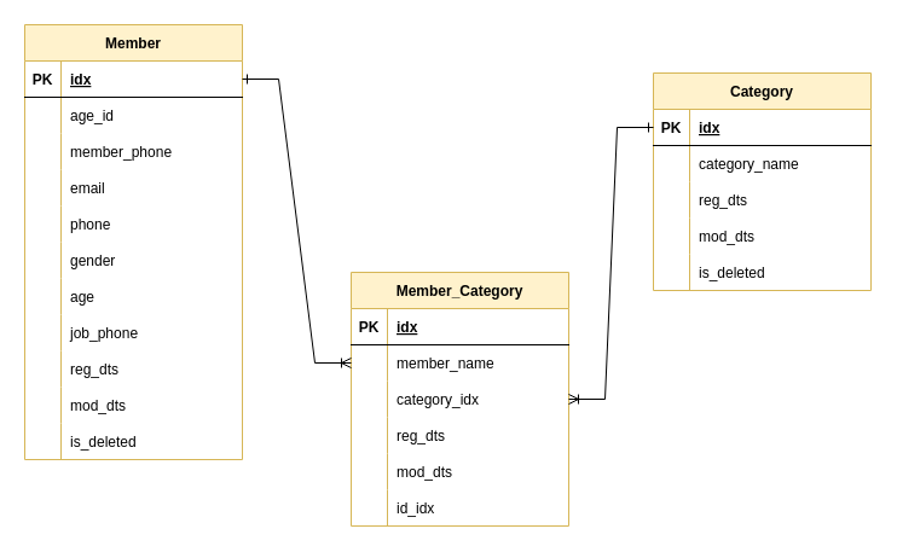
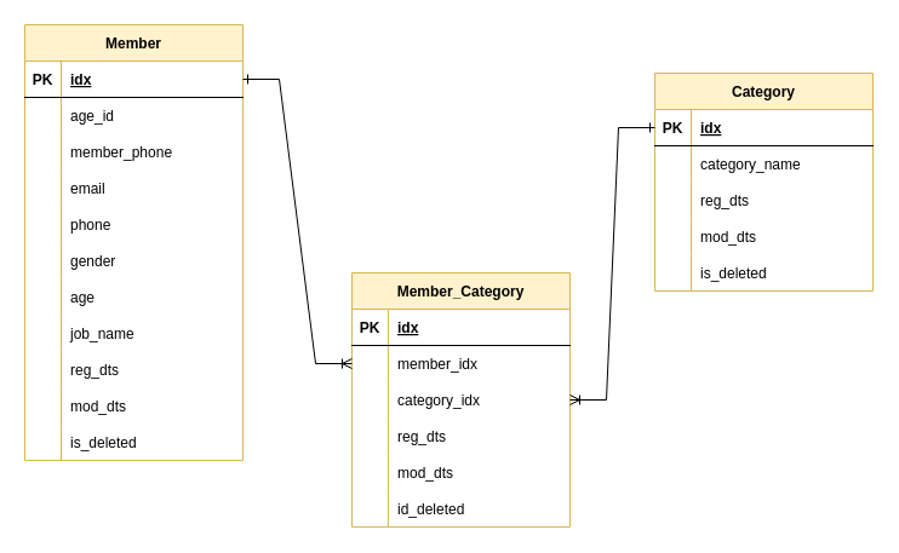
  <mxCell id="0" />
  <mxCell id="1" parent="0" />
  <mxCell id="2" value="Member" style="shape=table;startSize=30;container=1;collapsible=1;childLayout=tableLayout;fixedRows=1;rowLines=0;fontStyle=1;align=center;resizeLast=1;fillColor=#fff2cc;strokeColor=#d6b656;" vertex="1" parent="1"><mxGeometry x="20" y="20" width="180" height="360" as="geometry" /></mxCell>
  <mxCell id="3" value="" style="shape=tableRow;horizontal=0;startSize=0;swimlaneHead=0;swimlaneBody=0;fillColor=none;collapsible=0;dropTarget=0;points=[[0,0.5],[1,0.5]];portConstraint=eastwest;top=0;left=0;right=0;bottom=1;" vertex="1" parent="2"><mxGeometry y="30" width="180" height="30" as="geometry" /></mxCell>
  <mxCell id="4" value="PK" style="shape=partialRectangle;connectable=0;fillColor=none;top=0;left=0;bottom=0;right=0;fontStyle=1;overflow=hidden;" vertex="1" parent="3"><mxGeometry width="30" height="30" as="geometry"><mxRectangle width="30" height="30" as="alternateBounds" /></mxGeometry></mxCell>
  <mxCell id="5" value="idx" style="shape=partialRectangle;connectable=0;fillColor=none;top=0;left=0;bottom=0;right=0;align=left;spacingLeft=6;fontStyle=5;overflow=hidden;" vertex="1" parent="3"><mxGeometry x="30" width="150" height="30" as="geometry"><mxRectangle width="150" height="30" as="alternateBounds" /></mxGeometry></mxCell>
  <mxCell id="6" value="" style="shape=tableRow;horizontal=0;startSize=0;swimlaneHead=0;swimlaneBody=0;fillColor=none;collapsible=0;dropTarget=0;points=[[0,0.5],[1,0.5]];portConstraint=eastwest;top=0;left=0;right=0;bottom=0;" vertex="1" parent="2"><mxGeometry y="60" width="180" height="30" as="geometry" /></mxCell>
  <mxCell id="7" value="" style="shape=partialRectangle;connectable=0;fillColor=none;top=0;left=0;bottom=0;right=0;editable=1;overflow=hidden;" vertex="1" parent="6"><mxGeometry width="30" height="30" as="geometry"><mxRectangle width="30" height="30" as="alternateBounds" /></mxGeometry></mxCell>
  <mxCell id="8" value="age_id" style="shape=partialRectangle;connectable=0;fillColor=none;top=0;left=0;bottom=0;right=0;align=left;spacingLeft=6;overflow=hidden;" vertex="1" parent="6"><mxGeometry x="30" width="150" height="30" as="geometry"><mxRectangle width="150" height="30" as="alternateBounds" /></mxGeometry></mxCell>
  <mxCell id="9" value="" style="shape=tableRow;horizontal=0;startSize=0;swimlaneHead=0;swimlaneBody=0;fillColor=none;collapsible=0;dropTarget=0;points=[[0,0.5],[1,0.5]];portConstraint=eastwest;top=0;left=0;right=0;bottom=0;" vertex="1" parent="2"><mxGeometry y="90" width="180" height="30" as="geometry" /></mxCell>
  <mxCell id="10" value="" style="shape=partialRectangle;connectable=0;fillColor=none;top=0;left=0;bottom=0;right=0;editable=1;overflow=hidden;" vertex="1" parent="9"><mxGeometry width="30" height="30" as="geometry"><mxRectangle width="30" height="30" as="alternateBounds" /></mxGeometry></mxCell>
  <mxCell id="11" value="member_phone" style="shape=partialRectangle;connectable=0;fillColor=none;top=0;left=0;bottom=0;right=0;align=left;spacingLeft=6;overflow=hidden;" vertex="1" parent="9"><mxGeometry x="30" width="150" height="30" as="geometry"><mxRectangle width="150" height="30" as="alternateBounds" /></mxGeometry></mxCell>
  <mxCell id="12" value="" style="shape=tableRow;horizontal=0;startSize=0;swimlaneHead=0;swimlaneBody=0;fillColor=none;collapsible=0;dropTarget=0;points=[[0,0.5],[1,0.5]];portConstraint=eastwest;top=0;left=0;right=0;bottom=0;" vertex="1" parent="2"><mxGeometry y="120" width="180" height="30" as="geometry" /></mxCell>
  <mxCell id="13" value="" style="shape=partialRectangle;connectable=0;fillColor=none;top=0;left=0;bottom=0;right=0;editable=1;overflow=hidden;" vertex="1" parent="12"><mxGeometry width="30" height="30" as="geometry"><mxRectangle width="30" height="30" as="alternateBounds" /></mxGeometry></mxCell>
  <mxCell id="14" value="email" style="shape=partialRectangle;connectable=0;fillColor=none;top=0;left=0;bottom=0;right=0;align=left;spacingLeft=6;overflow=hidden;" vertex="1" parent="12"><mxGeometry x="30" width="150" height="30" as="geometry"><mxRectangle width="150" height="30" as="alternateBounds" /></mxGeometry></mxCell>
  <mxCell id="15" value="" style="shape=tableRow;horizontal=0;startSize=0;swimlaneHead=0;swimlaneBody=0;fillColor=none;collapsible=0;dropTarget=0;points=[[0,0.5],[1,0.5]];portConstraint=eastwest;top=0;left=0;right=0;bottom=0;" vertex="1" parent="2"><mxGeometry y="150" width="180" height="30" as="geometry" /></mxCell>
  <mxCell id="16" value="" style="shape=partialRectangle;connectable=0;fillColor=none;top=0;left=0;bottom=0;right=0;editable=1;overflow=hidden;" vertex="1" parent="15"><mxGeometry width="30" height="30" as="geometry"><mxRectangle width="30" height="30" as="alternateBounds" /></mxGeometry></mxCell>
  <mxCell id="17" value="phone" style="shape=partialRectangle;connectable=0;fillColor=none;top=0;left=0;bottom=0;right=0;align=left;spacingLeft=6;overflow=hidden;" vertex="1" parent="15"><mxGeometry x="30" width="150" height="30" as="geometry"><mxRectangle width="150" height="30" as="alternateBounds" /></mxGeometry></mxCell>
  <mxCell id="18" value="" style="shape=tableRow;horizontal=0;startSize=0;swimlaneHead=0;swimlaneBody=0;fillColor=none;collapsible=0;dropTarget=0;points=[[0,0.5],[1,0.5]];portConstraint=eastwest;top=0;left=0;right=0;bottom=0;" vertex="1" parent="2"><mxGeometry y="180" width="180" height="30" as="geometry" /></mxCell>
  <mxCell id="19" value="" style="shape=partialRectangle;connectable=0;fillColor=none;top=0;left=0;bottom=0;right=0;editable=1;overflow=hidden;" vertex="1" parent="18"><mxGeometry width="30" height="30" as="geometry"><mxRectangle width="30" height="30" as="alternateBounds" /></mxGeometry></mxCell>
  <mxCell id="20" value="gender" style="shape=partialRectangle;connectable=0;fillColor=none;top=0;left=0;bottom=0;right=0;align=left;spacingLeft=6;overflow=hidden;" vertex="1" parent="18"><mxGeometry x="30" width="150" height="30" as="geometry"><mxRectangle width="150" height="30" as="alternateBounds" /></mxGeometry></mxCell>
  <mxCell id="21" value="" style="shape=tableRow;horizontal=0;startSize=0;swimlaneHead=0;swimlaneBody=0;fillColor=none;collapsible=0;dropTarget=0;points=[[0,0.5],[1,0.5]];portConstraint=eastwest;top=0;left=0;right=0;bottom=0;" vertex="1" parent="2"><mxGeometry y="210" width="180" height="30" as="geometry" /></mxCell>
  <mxCell id="22" value="" style="shape=partialRectangle;connectable=0;fillColor=none;top=0;left=0;bottom=0;right=0;editable=1;overflow=hidden;" vertex="1" parent="21"><mxGeometry width="30" height="30" as="geometry"><mxRectangle width="30" height="30" as="alternateBounds" /></mxGeometry></mxCell>
  <mxCell id="23" value="age" style="shape=partialRectangle;connectable=0;fillColor=none;top=0;left=0;bottom=0;right=0;align=left;spacingLeft=6;overflow=hidden;" vertex="1" parent="21"><mxGeometry x="30" width="150" height="30" as="geometry"><mxRectangle width="150" height="30" as="alternateBounds" /></mxGeometry></mxCell>
  <mxCell id="24" value="" style="shape=tableRow;horizontal=0;startSize=0;swimlaneHead=0;swimlaneBody=0;fillColor=none;collapsible=0;dropTarget=0;points=[[0,0.5],[1,0.5]];portConstraint=eastwest;top=0;left=0;right=0;bottom=0;" vertex="1" parent="2"><mxGeometry y="240" width="180" height="30" as="geometry" /></mxCell>
  <mxCell id="25" value="" style="shape=partialRectangle;connectable=0;fillColor=none;top=0;left=0;bottom=0;right=0;editable=1;overflow=hidden;" vertex="1" parent="24"><mxGeometry width="30" height="30" as="geometry"><mxRectangle width="30" height="30" as="alternateBounds" /></mxGeometry></mxCell>
- <mxCell id="26" value="job_phone" style="shape=partialRectangle;connectable=0;fillColor=none;top=0;left=0;bottom=0;right=0;align=left;spacingLeft=6;overflow=hidden;" vertex="1" parent="24"><mxGeometry x="30" width="150" height="30" as="geometry"><mxRectangle width="150" height="30" as="alternateBounds" /></mxGeometry></mxCell>
+ <mxCell id="26" value="job_name" style="shape=partialRectangle;connectable=0;fillColor=none;top=0;left=0;bottom=0;right=0;align=left;spacingLeft=6;overflow=hidden;" vertex="1" parent="24"><mxGeometry x="30" width="150" height="30" as="geometry"><mxRectangle width="150" height="30" as="alternateBounds" /></mxGeometry></mxCell>
  <mxCell id="27" value="" style="shape=tableRow;horizontal=0;startSize=0;swimlaneHead=0;swimlaneBody=0;fillColor=none;collapsible=0;dropTarget=0;points=[[0,0.5],[1,0.5]];portConstraint=eastwest;top=0;left=0;right=0;bottom=0;" vertex="1" parent="2"><mxGeometry y="270" width="180" height="30" as="geometry" /></mxCell>
  <mxCell id="28" value="" style="shape=partialRectangle;connectable=0;fillColor=none;top=0;left=0;bottom=0;right=0;editable=1;overflow=hidden;" vertex="1" parent="27"><mxGeometry width="30" height="30" as="geometry"><mxRectangle width="30" height="30" as="alternateBounds" /></mxGeometry></mxCell>
  <mxCell id="29" value="reg_dts" style="shape=partialRectangle;connectable=0;fillColor=none;top=0;left=0;bottom=0;right=0;align=left;spacingLeft=6;overflow=hidden;" vertex="1" parent="27"><mxGeometry x="30" width="150" height="30" as="geometry"><mxRectangle width="150" height="30" as="alternateBounds" /></mxGeometry></mxCell>
  <mxCell id="30" value="" style="shape=tableRow;horizontal=0;startSize=0;swimlaneHead=0;swimlaneBody=0;fillColor=none;collapsible=0;dropTarget=0;points=[[0,0.5],[1,0.5]];portConstraint=eastwest;top=0;left=0;right=0;bottom=0;" vertex="1" parent="2"><mxGeometry y="300" width="180" height="30" as="geometry" /></mxCell>
  <mxCell id="31" value="" style="shape=partialRectangle;connectable=0;fillColor=none;top=0;left=0;bottom=0;right=0;editable=1;overflow=hidden;" vertex="1" parent="30"><mxGeometry width="30" height="30" as="geometry"><mxRectangle width="30" height="30" as="alternateBounds" /></mxGeometry></mxCell>
  <mxCell id="32" value="mod_dts" style="shape=partialRectangle;connectable=0;fillColor=none;top=0;left=0;bottom=0;right=0;align=left;spacingLeft=6;overflow=hidden;" vertex="1" parent="30"><mxGeometry x="30" width="150" height="30" as="geometry"><mxRectangle width="150" height="30" as="alternateBounds" /></mxGeometry></mxCell>
  <mxCell id="33" value="" style="shape=tableRow;horizontal=0;startSize=0;swimlaneHead=0;swimlaneBody=0;fillColor=none;collapsible=0;dropTarget=0;points=[[0,0.5],[1,0.5]];portConstraint=eastwest;top=0;left=0;right=0;bottom=0;" vertex="1" parent="2"><mxGeometry y="330" width="180" height="30" as="geometry" /></mxCell>
  <mxCell id="34" value="" style="shape=partialRectangle;connectable=0;fillColor=none;top=0;left=0;bottom=0;right=0;editable=1;overflow=hidden;" vertex="1" parent="33"><mxGeometry width="30" height="30" as="geometry"><mxRectangle width="30" height="30" as="alternateBounds" /></mxGeometry></mxCell>
  <mxCell id="35" value="is_deleted" style="shape=partialRectangle;connectable=0;fillColor=none;top=0;left=0;bottom=0;right=0;align=left;spacingLeft=6;overflow=hidden;" vertex="1" parent="33"><mxGeometry x="30" width="150" height="30" as="geometry"><mxRectangle width="150" height="30" as="alternateBounds" /></mxGeometry></mxCell>
  <mxCell id="36" value="Category" style="shape=table;startSize=30;container=1;collapsible=1;childLayout=tableLayout;fixedRows=1;rowLines=0;fontStyle=1;align=center;resizeLast=1;fillColor=#fff2cc;strokeColor=#d6b656;" vertex="1" parent="1"><mxGeometry x="540" y="60" width="180" height="180" as="geometry" /></mxCell>
  <mxCell id="37" value="" style="shape=tableRow;horizontal=0;startSize=0;swimlaneHead=0;swimlaneBody=0;fillColor=none;collapsible=0;dropTarget=0;points=[[0,0.5],[1,0.5]];portConstraint=eastwest;top=0;left=0;right=0;bottom=1;" vertex="1" parent="36"><mxGeometry y="30" width="180" height="30" as="geometry" /></mxCell>
  <mxCell id="38" value="PK" style="shape=partialRectangle;connectable=0;fillColor=none;top=0;left=0;bottom=0;right=0;fontStyle=1;overflow=hidden;" vertex="1" parent="37"><mxGeometry width="30" height="30" as="geometry"><mxRectangle width="30" height="30" as="alternateBounds" /></mxGeometry></mxCell>
  <mxCell id="39" value="idx" style="shape=partialRectangle;connectable=0;fillColor=none;top=0;left=0;bottom=0;right=0;align=left;spacingLeft=6;fontStyle=5;overflow=hidden;" vertex="1" parent="37"><mxGeometry x="30" width="150" height="30" as="geometry"><mxRectangle width="150" height="30" as="alternateBounds" /></mxGeometry></mxCell>
  <mxCell id="40" value="" style="shape=tableRow;horizontal=0;startSize=0;swimlaneHead=0;swimlaneBody=0;fillColor=none;collapsible=0;dropTarget=0;points=[[0,0.5],[1,0.5]];portConstraint=eastwest;top=0;left=0;right=0;bottom=0;" vertex="1" parent="36"><mxGeometry y="60" width="180" height="30" as="geometry" /></mxCell>
  <mxCell id="41" value="" style="shape=partialRectangle;connectable=0;fillColor=none;top=0;left=0;bottom=0;right=0;editable=1;overflow=hidden;" vertex="1" parent="40"><mxGeometry width="30" height="30" as="geometry"><mxRectangle width="30" height="30" as="alternateBounds" /></mxGeometry></mxCell>
  <mxCell id="42" value="category_name" style="shape=partialRectangle;connectable=0;fillColor=none;top=0;left=0;bottom=0;right=0;align=left;spacingLeft=6;overflow=hidden;" vertex="1" parent="40"><mxGeometry x="30" width="150" height="30" as="geometry"><mxRectangle width="150" height="30" as="alternateBounds" /></mxGeometry></mxCell>
  <mxCell id="43" value="" style="shape=tableRow;horizontal=0;startSize=0;swimlaneHead=0;swimlaneBody=0;fillColor=none;collapsible=0;dropTarget=0;points=[[0,0.5],[1,0.5]];portConstraint=eastwest;top=0;left=0;right=0;bottom=0;" vertex="1" parent="36"><mxGeometry y="90" width="180" height="30" as="geometry" /></mxCell>
  <mxCell id="44" value="" style="shape=partialRectangle;connectable=0;fillColor=none;top=0;left=0;bottom=0;right=0;editable=1;overflow=hidden;" vertex="1" parent="43"><mxGeometry width="30" height="30" as="geometry"><mxRectangle width="30" height="30" as="alternateBounds" /></mxGeometry></mxCell>
  <mxCell id="45" value="reg_dts" style="shape=partialRectangle;connectable=0;fillColor=none;top=0;left=0;bottom=0;right=0;align=left;spacingLeft=6;overflow=hidden;" vertex="1" parent="43"><mxGeometry x="30" width="150" height="30" as="geometry"><mxRectangle width="150" height="30" as="alternateBounds" /></mxGeometry></mxCell>
  <mxCell id="46" value="" style="shape=tableRow;horizontal=0;startSize=0;swimlaneHead=0;swimlaneBody=0;fillColor=none;collapsible=0;dropTarget=0;points=[[0,0.5],[1,0.5]];portConstraint=eastwest;top=0;left=0;right=0;bottom=0;" vertex="1" parent="36"><mxGeometry y="120" width="180" height="30" as="geometry" /></mxCell>
  <mxCell id="47" value="" style="shape=partialRectangle;connectable=0;fillColor=none;top=0;left=0;bottom=0;right=0;editable=1;overflow=hidden;" vertex="1" parent="46"><mxGeometry width="30" height="30" as="geometry"><mxRectangle width="30" height="30" as="alternateBounds" /></mxGeometry></mxCell>
  <mxCell id="48" value="mod_dts" style="shape=partialRectangle;connectable=0;fillColor=none;top=0;left=0;bottom=0;right=0;align=left;spacingLeft=6;overflow=hidden;" vertex="1" parent="46"><mxGeometry x="30" width="150" height="30" as="geometry"><mxRectangle width="150" height="30" as="alternateBounds" /></mxGeometry></mxCell>
  <mxCell id="49" value="" style="shape=tableRow;horizontal=0;startSize=0;swimlaneHead=0;swimlaneBody=0;fillColor=none;collapsible=0;dropTarget=0;points=[[0,0.5],[1,0.5]];portConstraint=eastwest;top=0;left=0;right=0;bottom=0;" vertex="1" parent="36"><mxGeometry y="150" width="180" height="30" as="geometry" /></mxCell>
  <mxCell id="50" value="" style="shape=partialRectangle;connectable=0;fillColor=none;top=0;left=0;bottom=0;right=0;editable=1;overflow=hidden;" vertex="1" parent="49"><mxGeometry width="30" height="30" as="geometry"><mxRectangle width="30" height="30" as="alternateBounds" /></mxGeometry></mxCell>
  <mxCell id="51" value="is_deleted" style="shape=partialRectangle;connectable=0;fillColor=none;top=0;left=0;bottom=0;right=0;align=left;spacingLeft=6;overflow=hidden;" vertex="1" parent="49"><mxGeometry x="30" width="150" height="30" as="geometry"><mxRectangle width="150" height="30" as="alternateBounds" /></mxGeometry></mxCell>
  <mxCell id="52" value="Member_Category" style="shape=table;startSize=30;container=1;collapsible=1;childLayout=tableLayout;fixedRows=1;rowLines=0;fontStyle=1;align=center;resizeLast=1;fillColor=#fff2cc;strokeColor=#d6b656;" vertex="1" parent="1"><mxGeometry x="290" y="225" width="180" height="210" as="geometry" /></mxCell>
  <mxCell id="53" value="" style="shape=tableRow;horizontal=0;startSize=0;swimlaneHead=0;swimlaneBody=0;fillColor=none;collapsible=0;dropTarget=0;points=[[0,0.5],[1,0.5]];portConstraint=eastwest;top=0;left=0;right=0;bottom=1;" vertex="1" parent="52"><mxGeometry y="30" width="180" height="30" as="geometry" /></mxCell>
  <mxCell id="54" value="PK" style="shape=partialRectangle;connectable=0;fillColor=none;top=0;left=0;bottom=0;right=0;fontStyle=1;overflow=hidden;" vertex="1" parent="53"><mxGeometry width="30" height="30" as="geometry"><mxRectangle width="30" height="30" as="alternateBounds" /></mxGeometry></mxCell>
  <mxCell id="55" value="idx" style="shape=partialRectangle;connectable=0;fillColor=none;top=0;left=0;bottom=0;right=0;align=left;spacingLeft=6;fontStyle=5;overflow=hidden;" vertex="1" parent="53"><mxGeometry x="30" width="150" height="30" as="geometry"><mxRectangle width="150" height="30" as="alternateBounds" /></mxGeometry></mxCell>
  <mxCell id="56" value="" style="shape=tableRow;horizontal=0;startSize=0;swimlaneHead=0;swimlaneBody=0;fillColor=none;collapsible=0;dropTarget=0;points=[[0,0.5],[1,0.5]];portConstraint=eastwest;top=0;left=0;right=0;bottom=0;" vertex="1" parent="52"><mxGeometry y="60" width="180" height="30" as="geometry" /></mxCell>
  <mxCell id="57" value="" style="shape=partialRectangle;connectable=0;fillColor=none;top=0;left=0;bottom=0;right=0;editable=1;overflow=hidden;" vertex="1" parent="56"><mxGeometry width="30" height="30" as="geometry"><mxRectangle width="30" height="30" as="alternateBounds" /></mxGeometry></mxCell>
- <mxCell id="58" value="member_name" style="shape=partialRectangle;connectable=0;fillColor=none;top=0;left=0;bottom=0;right=0;align=left;spacingLeft=6;overflow=hidden;" vertex="1" parent="56"><mxGeometry x="30" width="150" height="30" as="geometry"><mxRectangle width="150" height="30" as="alternateBounds" /></mxGeometry></mxCell>
+ <mxCell id="58" value="member_idx" style="shape=partialRectangle;connectable=0;fillColor=none;top=0;left=0;bottom=0;right=0;align=left;spacingLeft=6;overflow=hidden;" vertex="1" parent="56"><mxGeometry x="30" width="150" height="30" as="geometry"><mxRectangle width="150" height="30" as="alternateBounds" /></mxGeometry></mxCell>
  <mxCell id="59" value="" style="shape=tableRow;horizontal=0;startSize=0;swimlaneHead=0;swimlaneBody=0;fillColor=none;collapsible=0;dropTarget=0;points=[[0,0.5],[1,0.5]];portConstraint=eastwest;top=0;left=0;right=0;bottom=0;" vertex="1" parent="52"><mxGeometry y="90" width="180" height="30" as="geometry" /></mxCell>
  <mxCell id="60" value="" style="shape=partialRectangle;connectable=0;fillColor=none;top=0;left=0;bottom=0;right=0;editable=1;overflow=hidden;" vertex="1" parent="59"><mxGeometry width="30" height="30" as="geometry"><mxRectangle width="30" height="30" as="alternateBounds" /></mxGeometry></mxCell>
  <mxCell id="61" value="category_idx" style="shape=partialRectangle;connectable=0;fillColor=none;top=0;left=0;bottom=0;right=0;align=left;spacingLeft=6;overflow=hidden;" vertex="1" parent="59"><mxGeometry x="30" width="150" height="30" as="geometry"><mxRectangle width="150" height="30" as="alternateBounds" /></mxGeometry></mxCell>
  <mxCell id="62" value="" style="shape=tableRow;horizontal=0;startSize=0;swimlaneHead=0;swimlaneBody=0;fillColor=none;collapsible=0;dropTarget=0;points=[[0,0.5],[1,0.5]];portConstraint=eastwest;top=0;left=0;right=0;bottom=0;" vertex="1" parent="52"><mxGeometry y="120" width="180" height="30" as="geometry" /></mxCell>
  <mxCell id="63" value="" style="shape=partialRectangle;connectable=0;fillColor=none;top=0;left=0;bottom=0;right=0;editable=1;overflow=hidden;" vertex="1" parent="62"><mxGeometry width="30" height="30" as="geometry"><mxRectangle width="30" height="30" as="alternateBounds" /></mxGeometry></mxCell>
  <mxCell id="64" value="reg_dts" style="shape=partialRectangle;connectable=0;fillColor=none;top=0;left=0;bottom=0;right=0;align=left;spacingLeft=6;overflow=hidden;" vertex="1" parent="62"><mxGeometry x="30" width="150" height="30" as="geometry"><mxRectangle width="150" height="30" as="alternateBounds" /></mxGeometry></mxCell>
  <mxCell id="65" value="" style="shape=tableRow;horizontal=0;startSize=0;swimlaneHead=0;swimlaneBody=0;fillColor=none;collapsible=0;dropTarget=0;points=[[0,0.5],[1,0.5]];portConstraint=eastwest;top=0;left=0;right=0;bottom=0;" vertex="1" parent="52"><mxGeometry y="150" width="180" height="30" as="geometry" /></mxCell>
  <mxCell id="66" value="" style="shape=partialRectangle;connectable=0;fillColor=none;top=0;left=0;bottom=0;right=0;editable=1;overflow=hidden;" vertex="1" parent="65"><mxGeometry width="30" height="30" as="geometry"><mxRectangle width="30" height="30" as="alternateBounds" /></mxGeometry></mxCell>
  <mxCell id="67" value="mod_dts" style="shape=partialRectangle;connectable=0;fillColor=none;top=0;left=0;bottom=0;right=0;align=left;spacingLeft=6;overflow=hidden;" vertex="1" parent="65"><mxGeometry x="30" width="150" height="30" as="geometry"><mxRectangle width="150" height="30" as="alternateBounds" /></mxGeometry></mxCell>
  <mxCell id="68" value="" style="shape=tableRow;horizontal=0;startSize=0;swimlaneHead=0;swimlaneBody=0;fillColor=none;collapsible=0;dropTarget=0;points=[[0,0.5],[1,0.5]];portConstraint=eastwest;top=0;left=0;right=0;bottom=0;" vertex="1" parent="52"><mxGeometry y="180" width="180" height="30" as="geometry" /></mxCell>
  <mxCell id="69" value="" style="shape=partialRectangle;connectable=0;fillColor=none;top=0;left=0;bottom=0;right=0;editable=1;overflow=hidden;" vertex="1" parent="68"><mxGeometry width="30" height="30" as="geometry"><mxRectangle width="30" height="30" as="alternateBounds" /></mxGeometry></mxCell>
- <mxCell id="70" value="id_idx" style="shape=partialRectangle;connectable=0;fillColor=none;top=0;left=0;bottom=0;right=0;align=left;spacingLeft=6;overflow=hidden;" vertex="1" parent="68"><mxGeometry x="30" width="150" height="30" as="geometry"><mxRectangle width="150" height="30" as="alternateBounds" /></mxGeometry></mxCell>
+ <mxCell id="70" value="id_deleted" style="shape=partialRectangle;connectable=0;fillColor=none;top=0;left=0;bottom=0;right=0;align=left;spacingLeft=6;overflow=hidden;" vertex="1" parent="68"><mxGeometry x="30" width="150" height="30" as="geometry"><mxRectangle width="150" height="30" as="alternateBounds" /></mxGeometry></mxCell>
  <mxCell id="71" value="" style="edgeStyle=entityRelationEdgeStyle;fontSize=12;html=1;endArrow=ERoneToMany;endFill=0;rounded=0;exitX=1;exitY=0.5;exitDx=0;exitDy=0;entryX=0;entryY=0.5;entryDx=0;entryDy=0;startArrow=ERone;startFill=0;" edge="1" parent="1" source="3" target="56"><mxGeometry width="100" height="100" relative="1" as="geometry"><mxPoint x="290" y="240" as="sourcePoint" /><mxPoint x="390" y="140" as="targetPoint" /></mxGeometry></mxCell>
  <mxCell id="72" value="" style="edgeStyle=entityRelationEdgeStyle;fontSize=12;html=1;endArrow=ERone;startArrow=ERoneToMany;rounded=0;exitX=1;exitY=0.5;exitDx=0;exitDy=0;endFill=0;startFill=0;" edge="1" parent="1" source="59" target="37"><mxGeometry width="100" height="100" relative="1" as="geometry"><mxPoint x="290" y="240" as="sourcePoint" /><mxPoint x="390" y="140" as="targetPoint" /></mxGeometry></mxCell>
